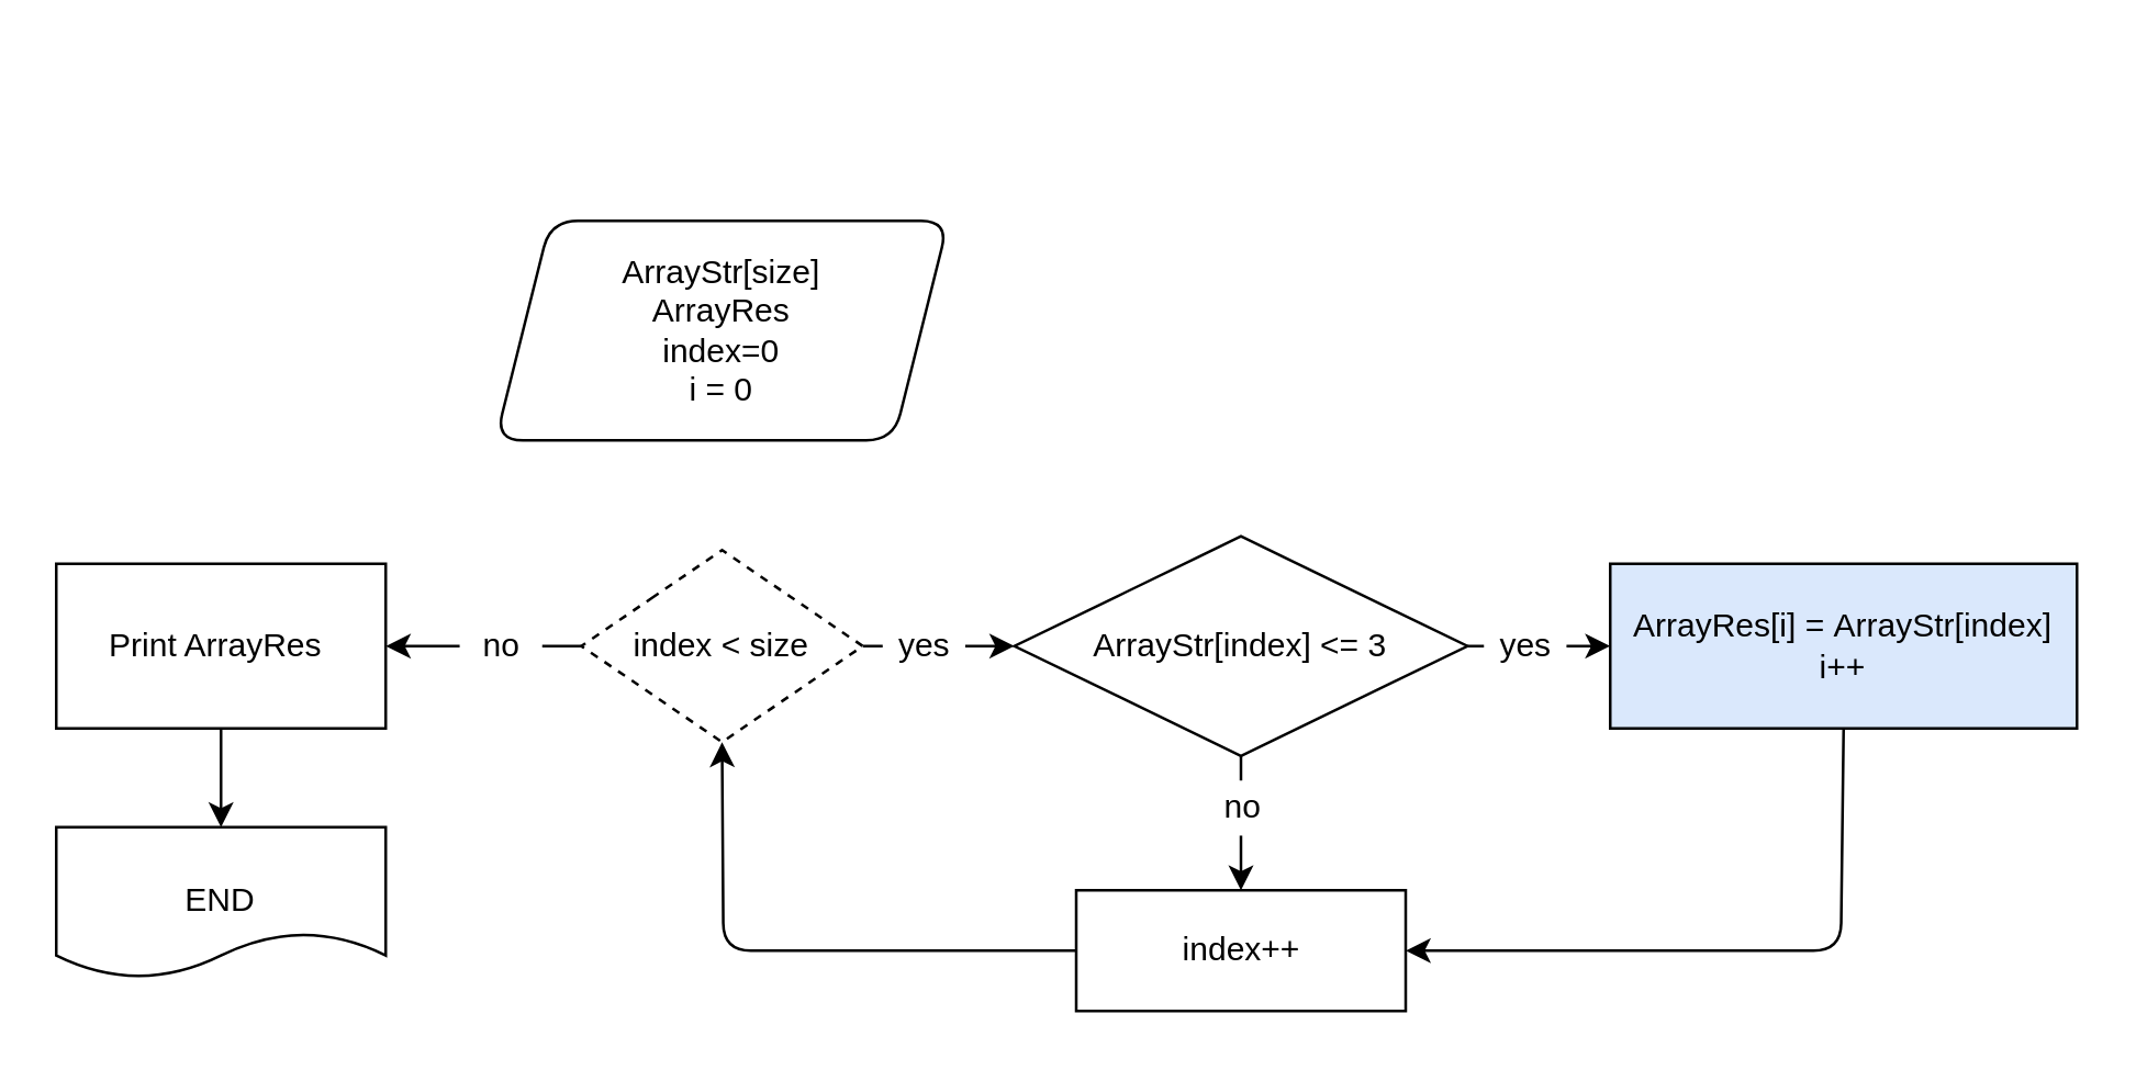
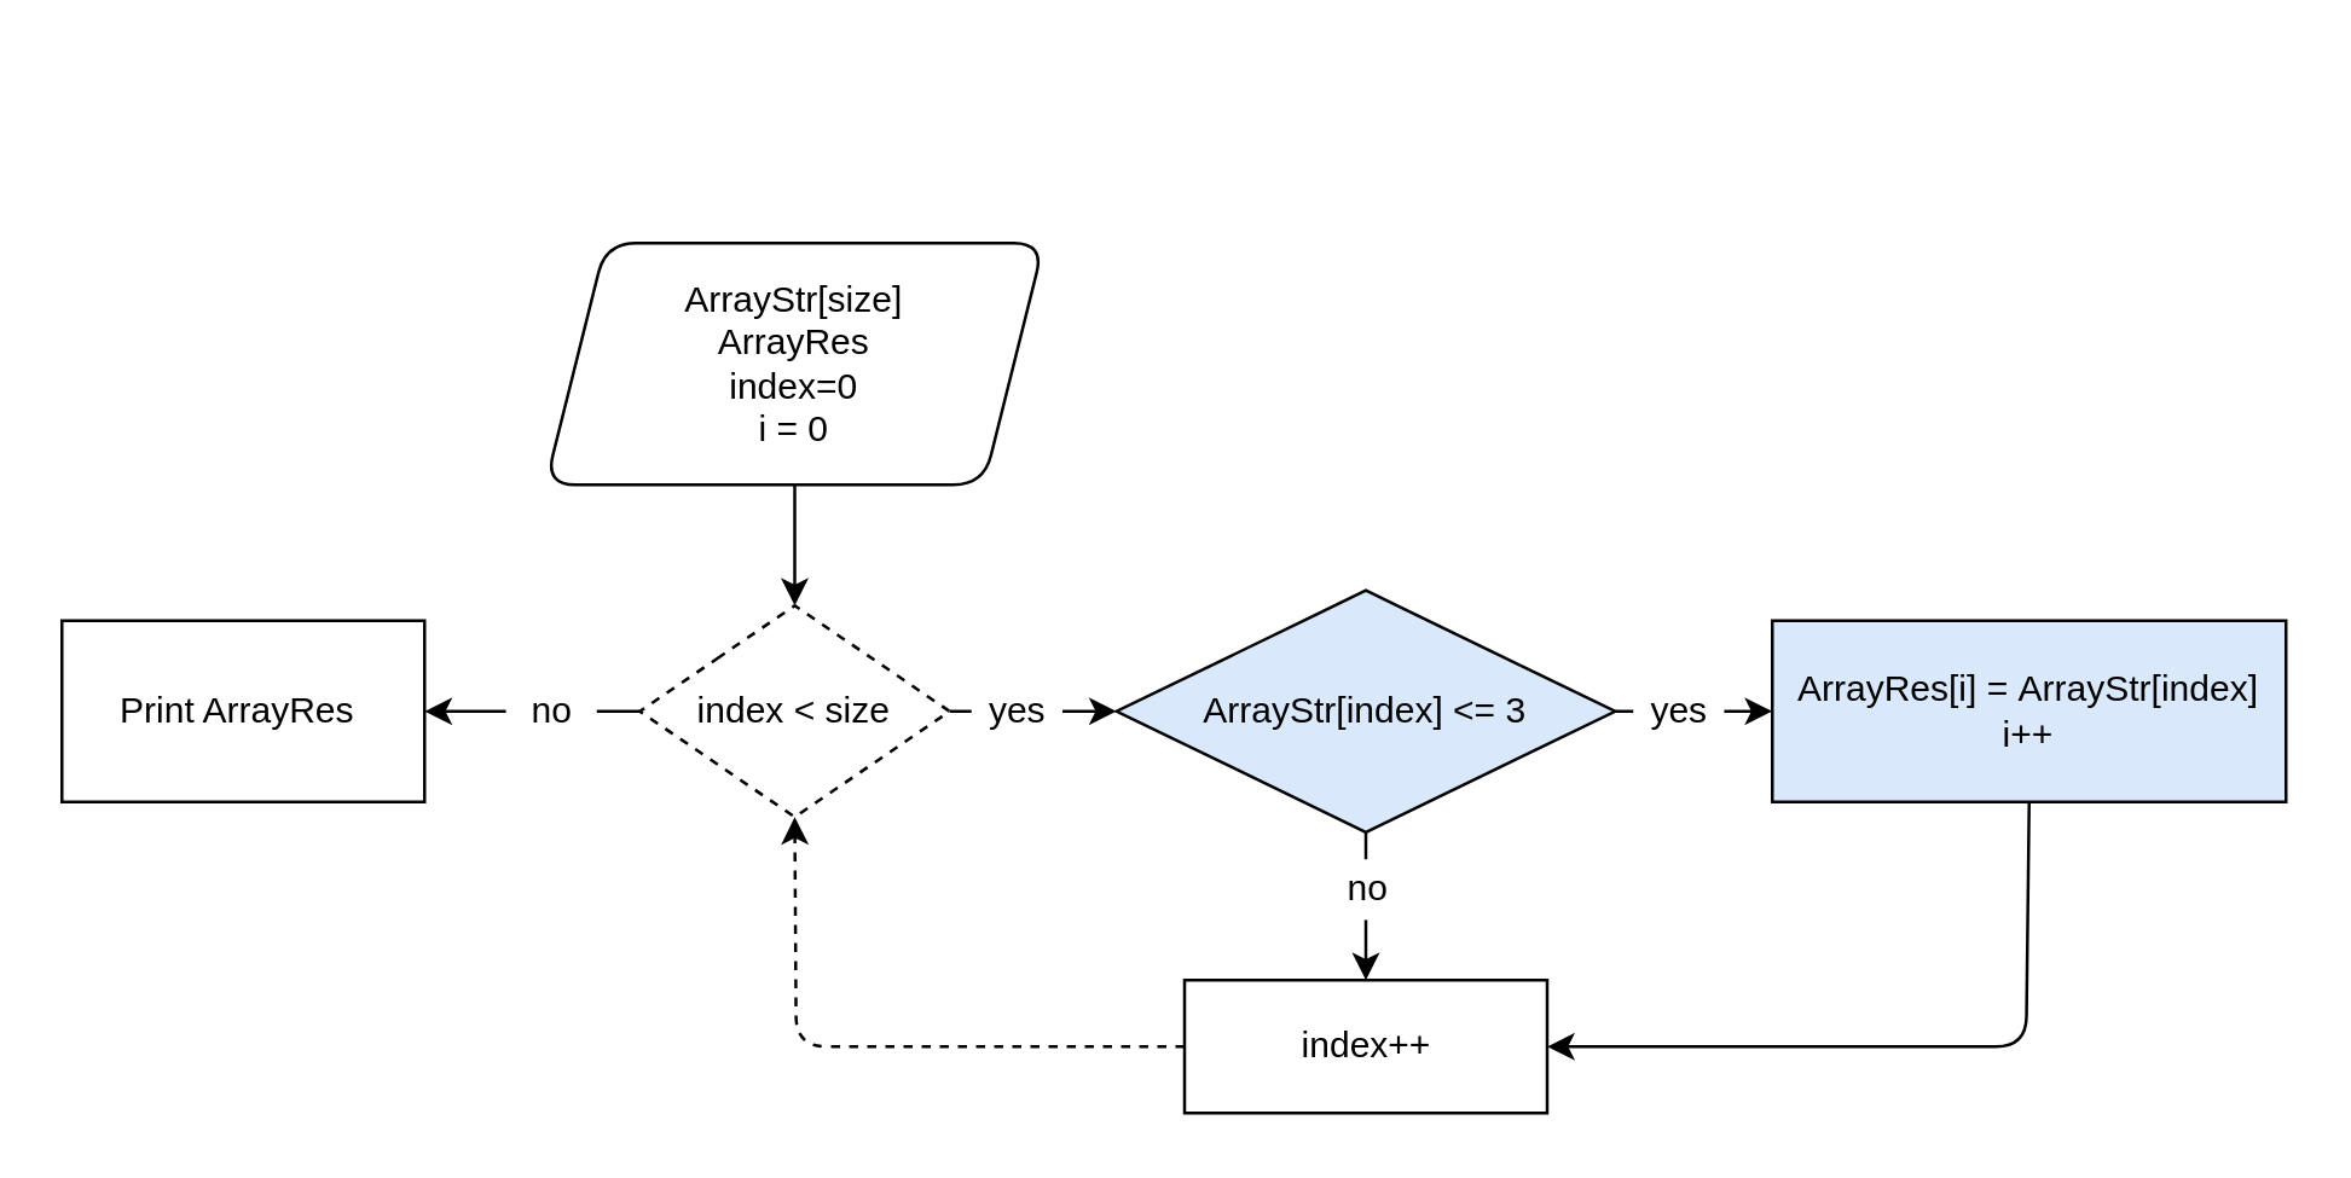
  <mxCell id="0" />
  <mxCell id="1" parent="0" />
  <mxCell id="2" value="" style="edgeStyle=none;html=1;" edge="1" parent="1"><mxGeometry relative="1" as="geometry"><mxPoint x="382" y="20" as="sourcePoint" /></mxGeometry></mxCell>
+ <mxCell id="3" value="" style="edgeStyle=none;html=1;" edge="1" parent="1" source="4" target="7"><mxGeometry relative="1" as="geometry" /></mxCell>
  <mxCell id="4" value="&lt;div&gt;ArrayStr[size]&lt;/div&gt;&lt;div&gt;ArrayRes&lt;/div&gt;&lt;div&gt;&lt;span&gt;index=0&lt;/span&gt;&lt;/div&gt;&lt;div&gt;&lt;span&gt;i = 0&lt;/span&gt;&lt;/div&gt;" style="shape=parallelogram;perimeter=parallelogramPerimeter;whiteSpace=wrap;html=1;fixedSize=1;rounded=1;" vertex="1" parent="1"><mxGeometry x="180" y="80" width="165" height="80" as="geometry" /></mxCell>
  <mxCell id="5" value="" style="edgeStyle=none;html=1;startArrow=none;" edge="1" parent="1" source="11" target="10"><mxGeometry relative="1" as="geometry" /></mxCell>
  <mxCell id="6" value="" style="edgeStyle=none;html=1;startArrow=none;" edge="1" parent="1" source="23" target="22"><mxGeometry relative="1" as="geometry" /></mxCell>
  <mxCell id="7" value="&lt;span&gt;index &amp;lt; size&lt;/span&gt;" style="rhombus;whiteSpace=wrap;html=1;rounded=1;arcSize=0;dashed=1;" vertex="1" parent="1"><mxGeometry x="211.25" y="200" width="102.5" height="70" as="geometry" /></mxCell>
  <mxCell id="8" value="" style="edgeStyle=none;html=1;startArrow=none;" edge="1" parent="1" source="17" target="14"><mxGeometry relative="1" as="geometry" /></mxCell>
  <mxCell id="9" value="" style="edgeStyle=none;html=1;startArrow=none;" edge="1" parent="1" source="19" target="16"><mxGeometry relative="1" as="geometry" /></mxCell>
- <mxCell id="10" value="ArrayStr[index] &amp;lt;= 3" style="rhombus;whiteSpace=wrap;html=1;rounded=1;arcSize=0;" vertex="1" parent="1"><mxGeometry x="369" y="195" width="165" height="80" as="geometry" /></mxCell>
+ <mxCell id="10" value="ArrayStr[index] &amp;lt;= 3" style="rhombus;whiteSpace=wrap;html=1;rounded=1;arcSize=0;fillColor=#dae8fc;" vertex="1" parent="1"><mxGeometry x="369" y="195" width="165" height="80" as="geometry" /></mxCell>
  <mxCell id="11" value="yes" style="text;html=1;align=center;verticalAlign=middle;resizable=0;points=[];autosize=1;strokeColor=none;fillColor=default;" vertex="1" parent="1"><mxGeometry x="321" y="225" width="30" height="20" as="geometry" /></mxCell>
  <mxCell id="12" value="" style="edgeStyle=none;html=1;endArrow=none;" edge="1" parent="1" source="7" target="11"><mxGeometry relative="1" as="geometry"><mxPoint x="313.75" y="235" as="sourcePoint" /><mxPoint x="375" y="235" as="targetPoint" /></mxGeometry></mxCell>
  <mxCell id="13" style="edgeStyle=none;html=1;exitX=0.5;exitY=1;exitDx=0;exitDy=0;entryX=1;entryY=0.5;entryDx=0;entryDy=0;" edge="1" parent="1" source="14" target="16"><mxGeometry relative="1" as="geometry"><Array as="points"><mxPoint x="670" y="346" /></Array></mxGeometry></mxCell>
  <mxCell id="14" value="&lt;span&gt;ArrayRes[i] =&amp;nbsp;&lt;/span&gt;ArrayStr[index]&lt;br&gt;i++" style="whiteSpace=wrap;html=1;rounded=1;arcSize=0;fillColor=#dae8fc;" vertex="1" parent="1"><mxGeometry x="586" y="205" width="170" height="60" as="geometry" /></mxCell>
- <mxCell id="15" style="edgeStyle=none;html=1;exitX=0;exitY=0.5;exitDx=0;exitDy=0;entryX=0.5;entryY=1;entryDx=0;entryDy=0;" edge="1" parent="1" source="16" target="7"><mxGeometry relative="1" as="geometry"><mxPoint x="260" y="340.176" as="targetPoint" /><Array as="points"><mxPoint x="263" y="346" /></Array></mxGeometry></mxCell>
+ <mxCell id="15" style="edgeStyle=none;html=1;exitX=0;exitY=0.5;exitDx=0;exitDy=0;entryX=0.5;entryY=1;entryDx=0;entryDy=0;dashed=1;" edge="1" parent="1" source="16" target="7"><mxGeometry relative="1" as="geometry"><mxPoint x="260" y="340.176" as="targetPoint" /><Array as="points"><mxPoint x="263" y="346" /></Array></mxGeometry></mxCell>
  <mxCell id="16" value="index++" style="rounded=1;whiteSpace=wrap;html=1;arcSize=0;" vertex="1" parent="1"><mxGeometry x="391.5" y="324" width="120" height="44" as="geometry" /></mxCell>
  <mxCell id="17" value="yes" style="text;html=1;align=center;verticalAlign=middle;resizable=0;points=[];autosize=1;strokeColor=none;fillColor=default;" vertex="1" parent="1"><mxGeometry x="540" y="225" width="30" height="20" as="geometry" /></mxCell>
  <mxCell id="18" value="" style="edgeStyle=none;html=1;endArrow=none;" edge="1" parent="1" source="10" target="17"><mxGeometry relative="1" as="geometry"><mxPoint x="534" y="235" as="sourcePoint" /><mxPoint x="590" y="235" as="targetPoint" /></mxGeometry></mxCell>
  <mxCell id="19" value="no" style="text;html=1;align=center;verticalAlign=middle;resizable=0;points=[];autosize=1;strokeColor=none;fillColor=default;" vertex="1" parent="1"><mxGeometry x="436.5" y="284" width="30" height="20" as="geometry" /></mxCell>
  <mxCell id="20" value="" style="edgeStyle=none;html=1;endArrow=none;" edge="1" parent="1" source="10" target="19"><mxGeometry relative="1" as="geometry"><mxPoint x="451.5" y="275" as="sourcePoint" /><mxPoint x="451.5" y="310" as="targetPoint" /></mxGeometry></mxCell>
- <mxCell id="21" value="" style="edgeStyle=none;html=1;" edge="1" parent="1" source="22" target="25"><mxGeometry relative="1" as="geometry" /></mxCell>
  <mxCell id="22" value="Print ArrayRes&amp;nbsp;" style="whiteSpace=wrap;html=1;rounded=1;arcSize=0;" vertex="1" parent="1"><mxGeometry x="20" y="205" width="120" height="60" as="geometry" /></mxCell>
  <mxCell id="23" value="no" style="text;html=1;align=center;verticalAlign=middle;resizable=0;points=[];autosize=1;strokeColor=none;fillColor=default;" vertex="1" parent="1"><mxGeometry x="167" y="225" width="30" height="20" as="geometry" /></mxCell>
  <mxCell id="24" value="" style="edgeStyle=none;html=1;endArrow=none;" edge="1" parent="1" source="7" target="23"><mxGeometry relative="1" as="geometry"><mxPoint x="211.25" y="235" as="sourcePoint" /><mxPoint x="140" y="235" as="targetPoint" /></mxGeometry></mxCell>
- <mxCell id="25" value="&lt;br&gt;END" style="shape=document;whiteSpace=wrap;html=1;boundedLbl=1;rounded=1;arcSize=0;" vertex="1" parent="1"><mxGeometry x="20" y="301" width="120" height="55" as="geometry" /></mxCell>
